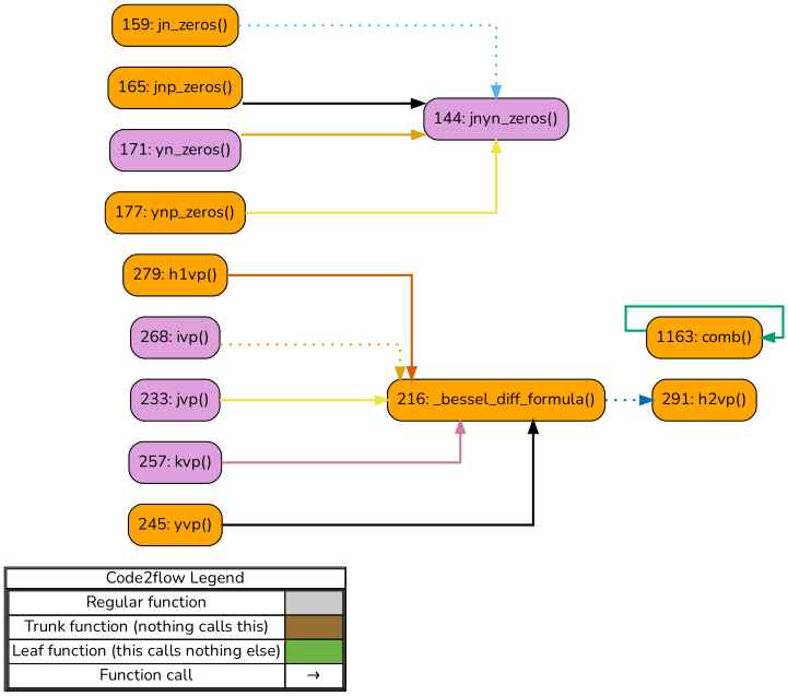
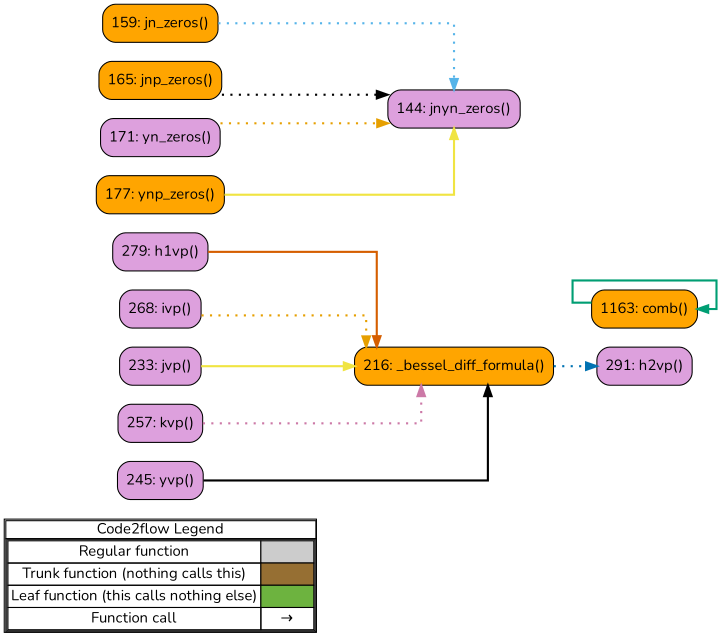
  digraph {
    concentrate=true
    fontname=Nunito
    rankdir=LR
    splines=ortho
    node [fontname=Nunito shape=rect fillcolor=orange style="rounded,filled"]
    edge [color="#E69F00" fontname=Nunito penwidth=2 style=bold]
    n1 [label=<         <table cellspacing="0" cellpadding="0" border="1"><tr><td>Code2flow Legend</td></tr><tr><td>         <table cellspacing="0">         <tr><td>Regular function</td><td width="50px" bgcolor='#cccccc'></td></tr>         <tr><td>Trunk function (nothing calls this)</td><td bgcolor='#966F33'></td></tr>         <tr><td>Leaf function (this calls nothing else)</td><td bgcolor='#6db33f'></td></tr>         <tr><td>Function call</td><td><font color='black'>&#8594;</font></td></tr>         </table></td></tr></table>         > margin=0 shape=none fillcolor="" style=""]
    n2 [label="216: _bessel_diff_formula()"]
    n3 [label="1163: comb()"]
-   n4 [label="279: h1vp()"]
-   n5 [label="291: h2vp()"]
+   n4 [fillcolor=plum label="279: h1vp()"]
+   n5 [fillcolor=plum label="291: h2vp()"]
    n6 [fillcolor=plum label="268: ivp()"]
    n7 [label="159: jn_zeros()"]
    n8 [label="165: jnp_zeros()"]
    n9 [fillcolor=plum label="144: jnyn_zeros()"]
    n10 [fillcolor=plum label="233: jvp()"]
    n11 [fillcolor=plum label="257: kvp()"]
    n12 [fillcolor=plum label="171: yn_zeros()"]
    n13 [label="177: ynp_zeros()"]
-   n14 [label="245: yvp()"]
+   n14 [fillcolor=plum label="245: yvp()"]
    subgraph sub_1 {
      label=legend
      rank=min
      n1
    }
    subgraph sub_2 {
      label="File: basic"
      style=dotted
      n2
      n3
      n4
      n5
      n6
      n7
      n8
      n9
      n10
      n11
      n12
      n13
      n14
    }
    n2 -> n5 [color="#0072B2" style=dotted]
    n3 -> n3 [color="#009E73"]
    n4 -> n2 [color="#D55E00"]
    n6 -> n2 [style=dotted]
    n7 -> n9 [color="#56B4E9" style=dotted]
-   n8 -> n9 [color="#000000"]
+   n8 -> n9 [color="#000000" style=dotted]
    n10 -> n2 [color="#F0E442" style=""]
-   n11 -> n2 [color="#CC79A7"]
-   n12 -> n9
+   n11 -> n2 [color="#CC79A7" style=dotted]
+   n12 -> n9 [style=dotted]
    n13 -> n9 [color="#F0E442" style=""]
    n14 -> n2 [color="#000000"]
  }
